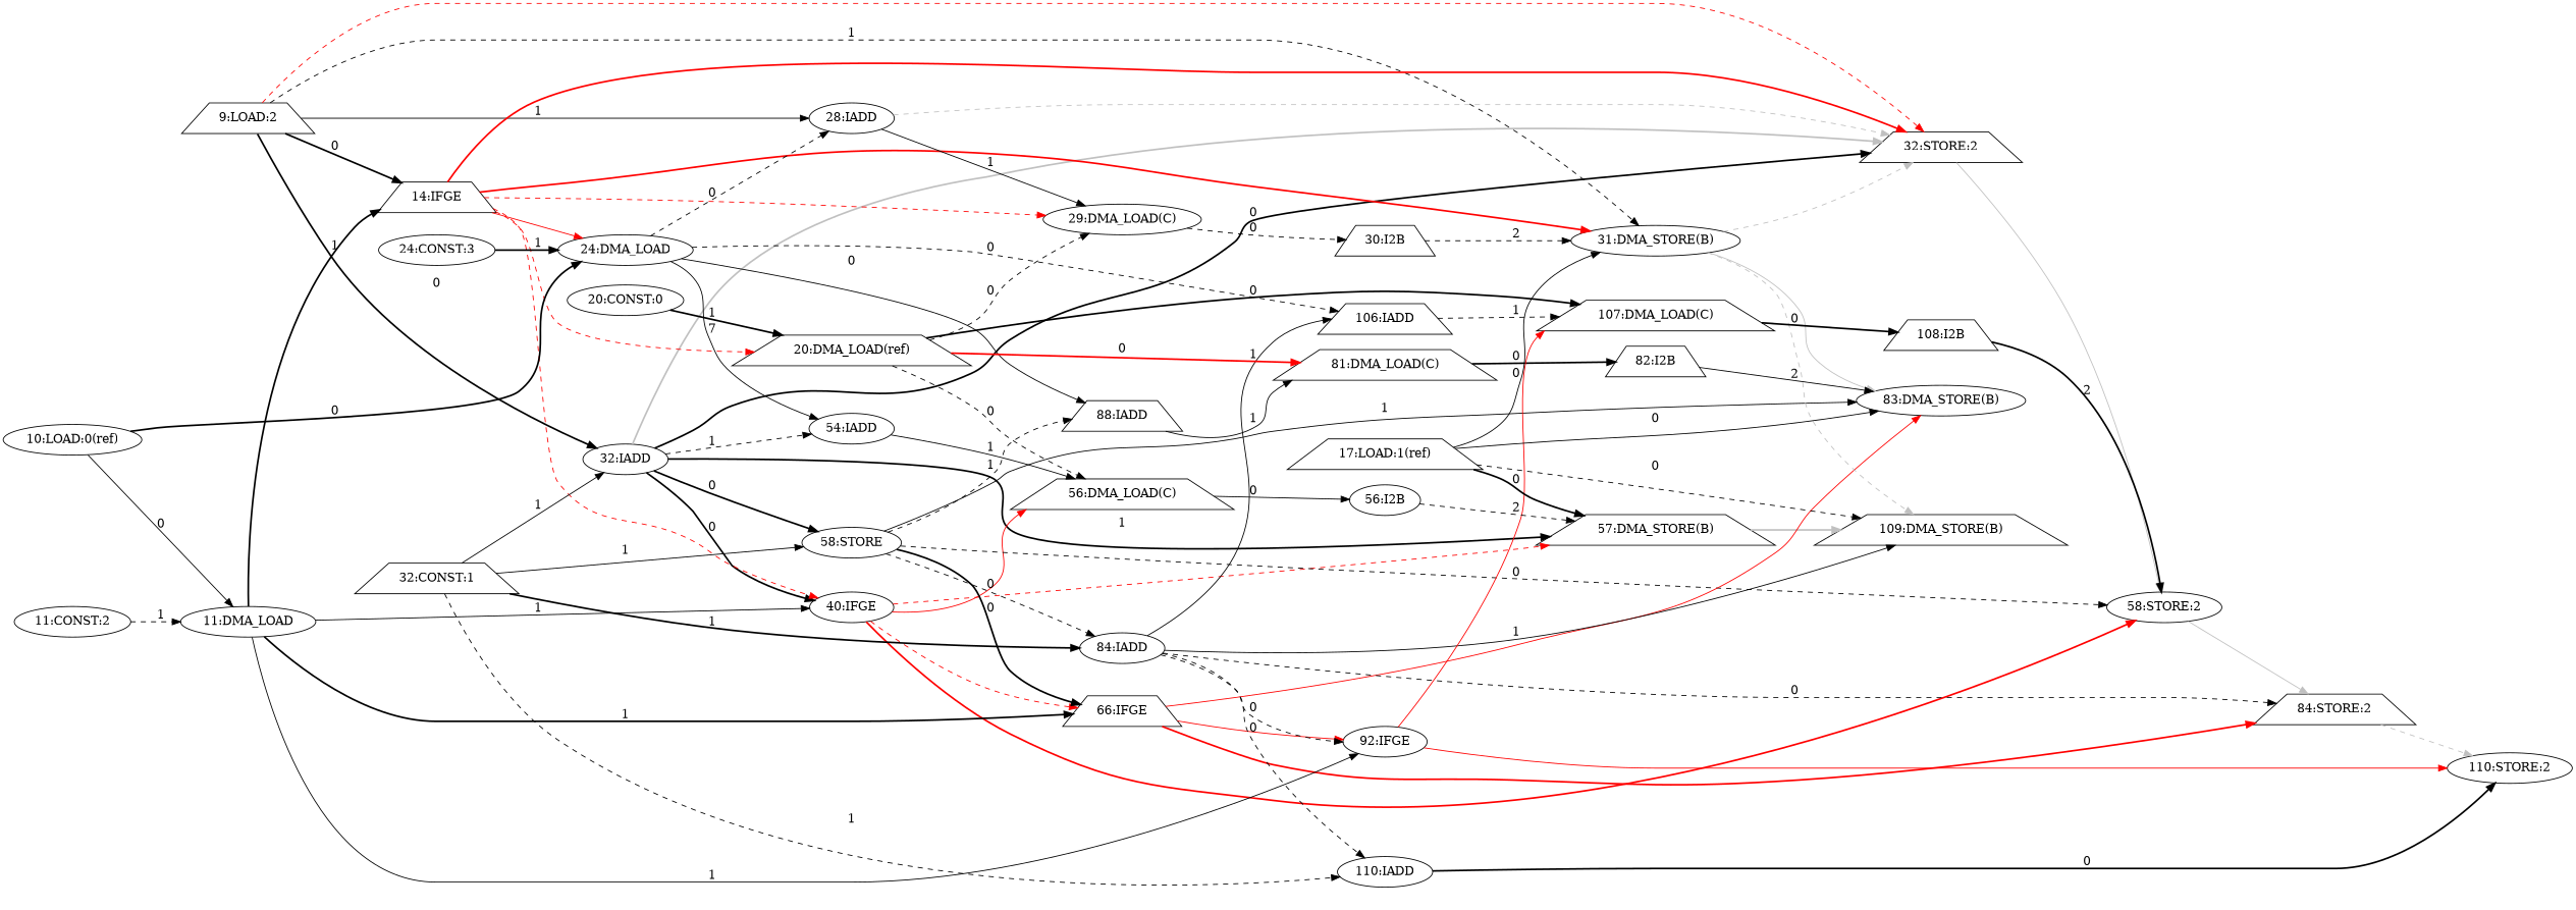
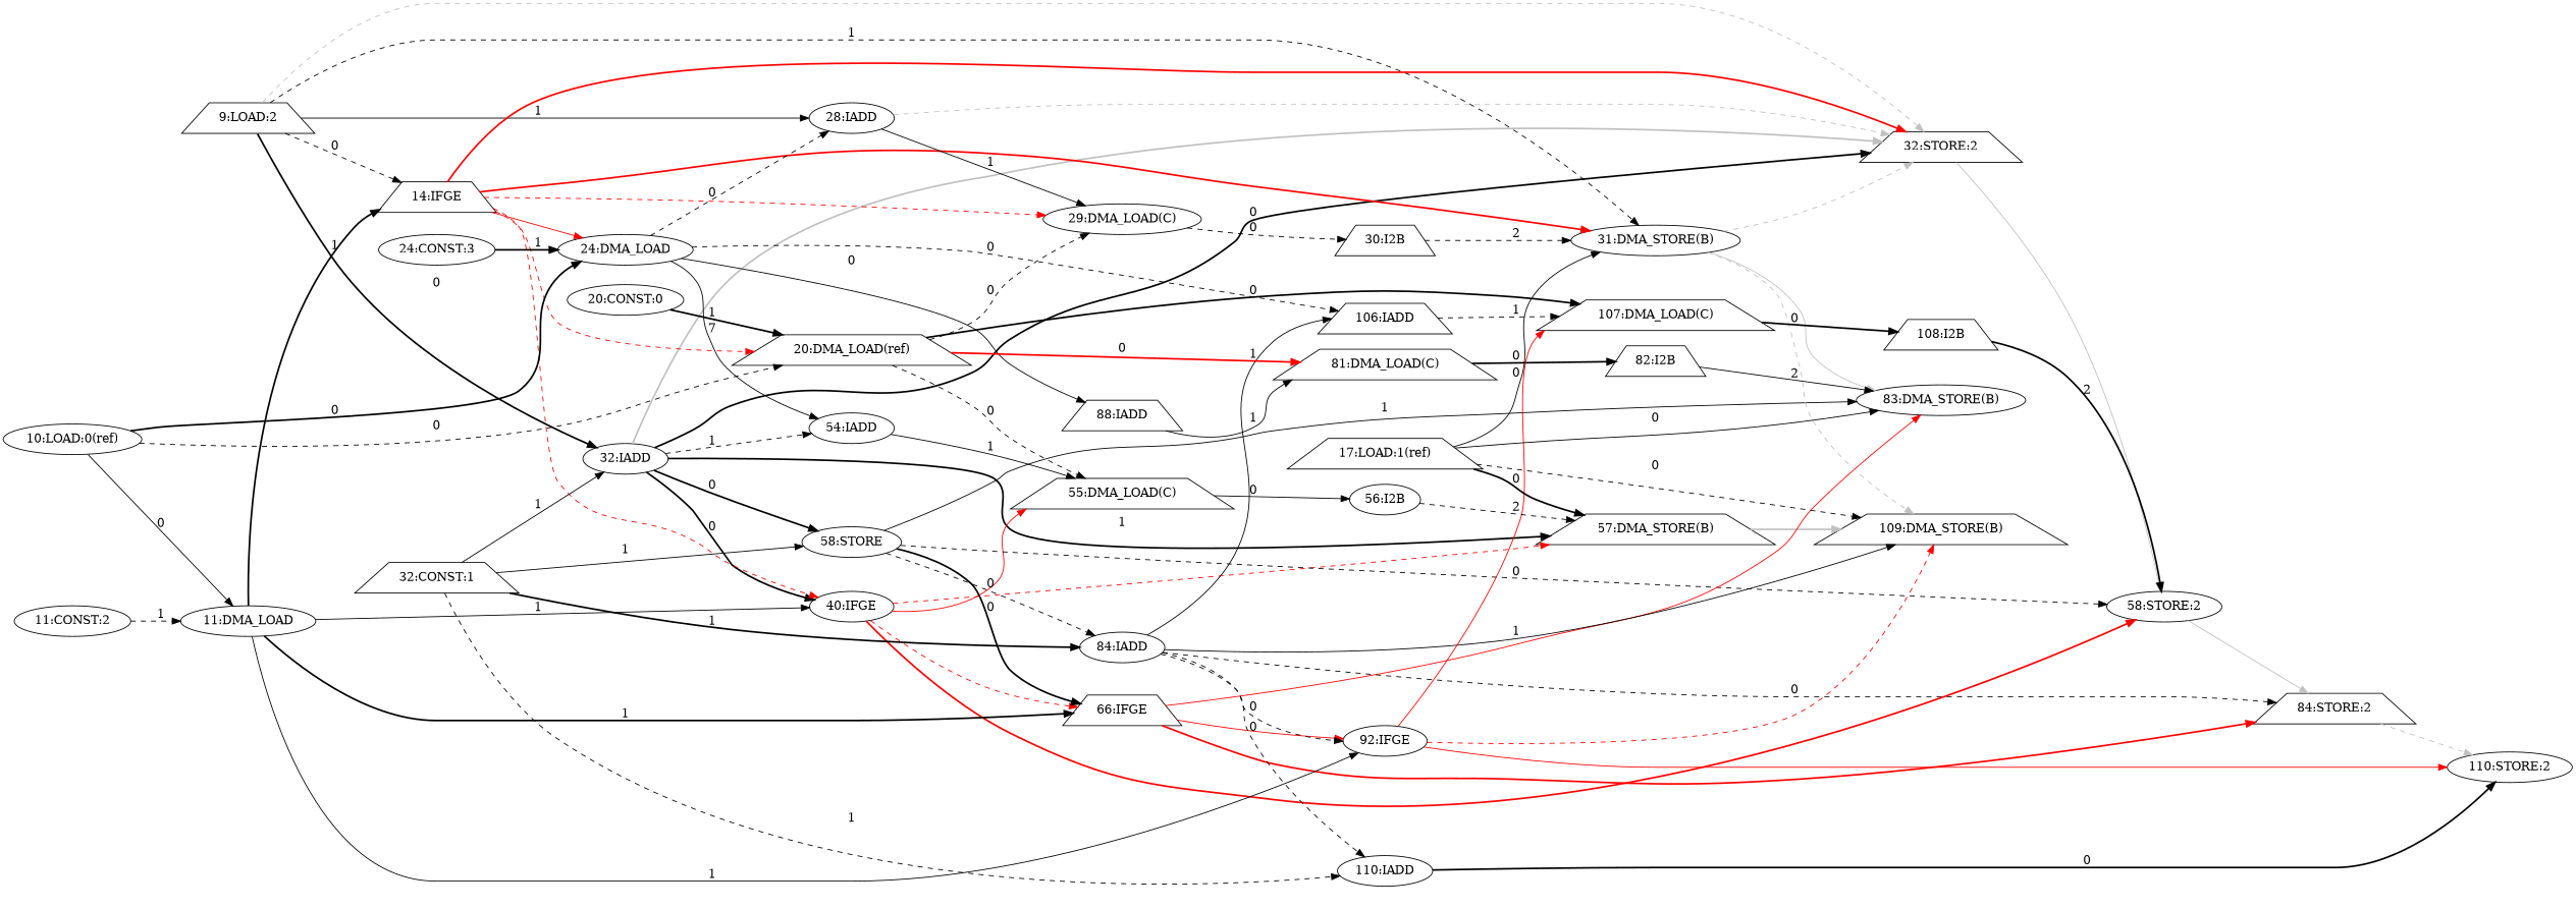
  digraph {
    rankdir=LR
    node [shape=ellipse]
    edge [style=dashed]
    "32:STORE:2" [shape=trapezium]
    "32:IADD"
    "40:IFGE"
    n4 [label="58:STORE"]
    "57:DMA_STORE(B)" [shape=trapezium]
    "54:IADD"
    "58:STORE:2"
    "66:IFGE" [shape=trapezium]
-   "55:DMA_LOAD(C)" [shape=trapezium label="56:DMA_LOAD(C)"]
+   "55:DMA_LOAD(C)" [shape=trapezium]
    "83:DMA_STORE(B)"
    n11 [label="88:IADD" shape=trapezium]
    "84:IADD"
    "109:DMA_STORE(B)" [shape=trapezium]
    "84:STORE:2" [shape=trapezium]
    "9:LOAD:2" [shape=trapezium]
    "14:IFGE" [shape=trapezium]
    "28:IADD"
    "31:DMA_STORE(B)"
    "24:DMA_LOAD"
    "20:DMA_LOAD(ref)" [shape=trapezium]
    "29:DMA_LOAD(C)"
    "106:IADD" [shape=trapezium]
    "81:DMA_LOAD(C)" [shape=trapezium]
    "107:DMA_LOAD(C)" [shape=trapezium]
    "30:I2B" [shape=trapezium]
    "11:DMA_LOAD"
    "92:IFGE"
    "110:STORE:2"
    "17:LOAD:1(ref)" [shape=trapezium]
    "32:CONST:1" [shape=trapezium]
    "110:IADD"
    "10:LOAD:0(ref)"
    "11:CONST:2"
    "56:I2B"
    "82:I2B" [shape=trapezium]
    "108:I2B" [shape=trapezium]
    "20:CONST:0"
    "24:CONST:3"
    "32:STORE:2" -> "58:STORE:2" [color=gray style=solid]
    "32:IADD" -> "32:STORE:2" [label=0 style=bold]
    "32:IADD" -> "32:STORE:2" [color=gray style=bold]
    "32:IADD" -> "40:IFGE" [label=0 style=bold]
    "32:IADD" -> n4 [label=0 style=bold]
    "32:IADD" -> "57:DMA_STORE(B)" [label=1 style=bold]
    "32:IADD" -> "54:IADD" [label=1]
    "40:IFGE" -> "57:DMA_STORE(B)" [color=red]
    "40:IFGE" -> "58:STORE:2" [color=red style=bold]
    "40:IFGE" -> "66:IFGE" [color=red]
    "40:IFGE" -> "55:DMA_LOAD(C)" [color=red style=solid]
    n4 -> "58:STORE:2" [label=0]
    n4 -> "66:IFGE" [label=0 style=bold]
    n4 -> "83:DMA_STORE(B)" [label=1 style=solid]
-   n4 -> n11 [label=1]
    n4 -> "84:IADD" [label=0]
    "57:DMA_STORE(B)" -> "109:DMA_STORE(B)" [color=gray style=bold]
    "54:IADD" -> "55:DMA_LOAD(C)" [label=1 style=solid]
    "58:STORE:2" -> "84:STORE:2" [color=gray style=solid]
    "66:IFGE" -> "83:DMA_STORE(B)" [color=red style=solid]
    "66:IFGE" -> "84:STORE:2" [color=red style=bold]
    "66:IFGE" -> "92:IFGE" [color=red style=solid]
    "55:DMA_LOAD(C)" -> "56:I2B" [label=0 style=solid]
    n11 -> "81:DMA_LOAD(C)" [label=1 style=solid]
    "84:IADD" -> "109:DMA_STORE(B)" [label=1 style=solid]
    "84:IADD" -> "84:STORE:2" [label=0]
    "84:IADD" -> "106:IADD" [label=1 style=solid]
    "84:IADD" -> "92:IFGE" [label=0]
    "84:IADD" -> "110:IADD" [label=0]
    "84:STORE:2" -> "110:STORE:2" [color=gray]
-   "9:LOAD:2" -> "32:STORE:2" [color=red]
+   "9:LOAD:2" -> "32:STORE:2" [color=gray]
    "9:LOAD:2" -> "32:IADD" [label=0 style=bold]
-   "9:LOAD:2" -> "14:IFGE" [label=0 style=bold]
+   "9:LOAD:2" -> "14:IFGE" [label=0]
    "9:LOAD:2" -> "28:IADD" [label=1 style=solid]
    "9:LOAD:2" -> "31:DMA_STORE(B)" [label=1]
    "14:IFGE" -> "32:STORE:2" [color=red style=bold]
    "14:IFGE" -> "40:IFGE" [color=red]
    "14:IFGE" -> "31:DMA_STORE(B)" [color=red style=bold]
    "14:IFGE" -> "24:DMA_LOAD" [color=red style=solid]
    "14:IFGE" -> "20:DMA_LOAD(ref)" [color=red]
    "14:IFGE" -> "29:DMA_LOAD(C)" [color=red]
    "28:IADD" -> "32:STORE:2" [color=gray]
    "28:IADD" -> "29:DMA_LOAD(C)" [label=1 style=solid]
    "31:DMA_STORE(B)" -> "32:STORE:2" [color=gray]
    "31:DMA_STORE(B)" -> "83:DMA_STORE(B)" [color=gray style=solid]
    "31:DMA_STORE(B)" -> "109:DMA_STORE(B)" [color=gray]
    "24:DMA_LOAD" -> "54:IADD" [label=7 style=solid]
    "24:DMA_LOAD" -> n11 [label=0 style=solid]
    "24:DMA_LOAD" -> "28:IADD" [label=0]
    "24:DMA_LOAD" -> "106:IADD" [label=0]
    "20:DMA_LOAD(ref)" -> "55:DMA_LOAD(C)" [label=0]
    "20:DMA_LOAD(ref)" -> "29:DMA_LOAD(C)" [label=0]
    "20:DMA_LOAD(ref)" -> "81:DMA_LOAD(C)" [color=red label=0 style=bold]
    "20:DMA_LOAD(ref)" -> "107:DMA_LOAD(C)" [label=0 style=bold]
    "29:DMA_LOAD(C)" -> "30:I2B" [label=0]
    "106:IADD" -> "107:DMA_LOAD(C)" [label=1]
    "81:DMA_LOAD(C)" -> "82:I2B" [label=0 style=bold]
    "107:DMA_LOAD(C)" -> "108:I2B" [label=0 style=bold]
    "30:I2B" -> "31:DMA_STORE(B)" [label=2]
    "11:DMA_LOAD" -> "40:IFGE" [label=1 style=solid]
    "11:DMA_LOAD" -> "66:IFGE" [label=1 style=bold]
    "11:DMA_LOAD" -> "14:IFGE" [label=1 style=bold]
    "11:DMA_LOAD" -> "92:IFGE" [label=1 style=solid]
+   "92:IFGE" -> "109:DMA_STORE(B)" [color=red]
    "92:IFGE" -> "107:DMA_LOAD(C)" [color=red style=solid]
    "92:IFGE" -> "110:STORE:2" [color=red style=solid]
    "17:LOAD:1(ref)" -> "57:DMA_STORE(B)" [label=0 style=bold]
    "17:LOAD:1(ref)" -> "83:DMA_STORE(B)" [label=0 style=solid]
    "17:LOAD:1(ref)" -> "109:DMA_STORE(B)" [label=0]
    "17:LOAD:1(ref)" -> "31:DMA_STORE(B)" [label=0 style=solid]
    "32:CONST:1" -> "32:IADD" [label=1 style=solid]
    "32:CONST:1" -> n4 [label=1 style=solid]
    "32:CONST:1" -> "84:IADD" [label=1 style=bold]
    "32:CONST:1" -> "110:IADD" [label=1]
    "110:IADD" -> "110:STORE:2" [label=0 style=bold]
    "10:LOAD:0(ref)" -> "24:DMA_LOAD" [label=0 style=bold]
+   "10:LOAD:0(ref)" -> "20:DMA_LOAD(ref)" [label=0]
    "10:LOAD:0(ref)" -> "11:DMA_LOAD" [label=0 style=solid]
    "11:CONST:2" -> "11:DMA_LOAD" [label=1]
    "56:I2B" -> "57:DMA_STORE(B)" [label=2]
    "82:I2B" -> "83:DMA_STORE(B)" [label=2 style=solid]
    "108:I2B" -> "58:STORE:2" [label=2 style=bold]
    "20:CONST:0" -> "20:DMA_LOAD(ref)" [label=1 style=bold]
    "24:CONST:3" -> "24:DMA_LOAD" [label=1 style=bold]
  }
